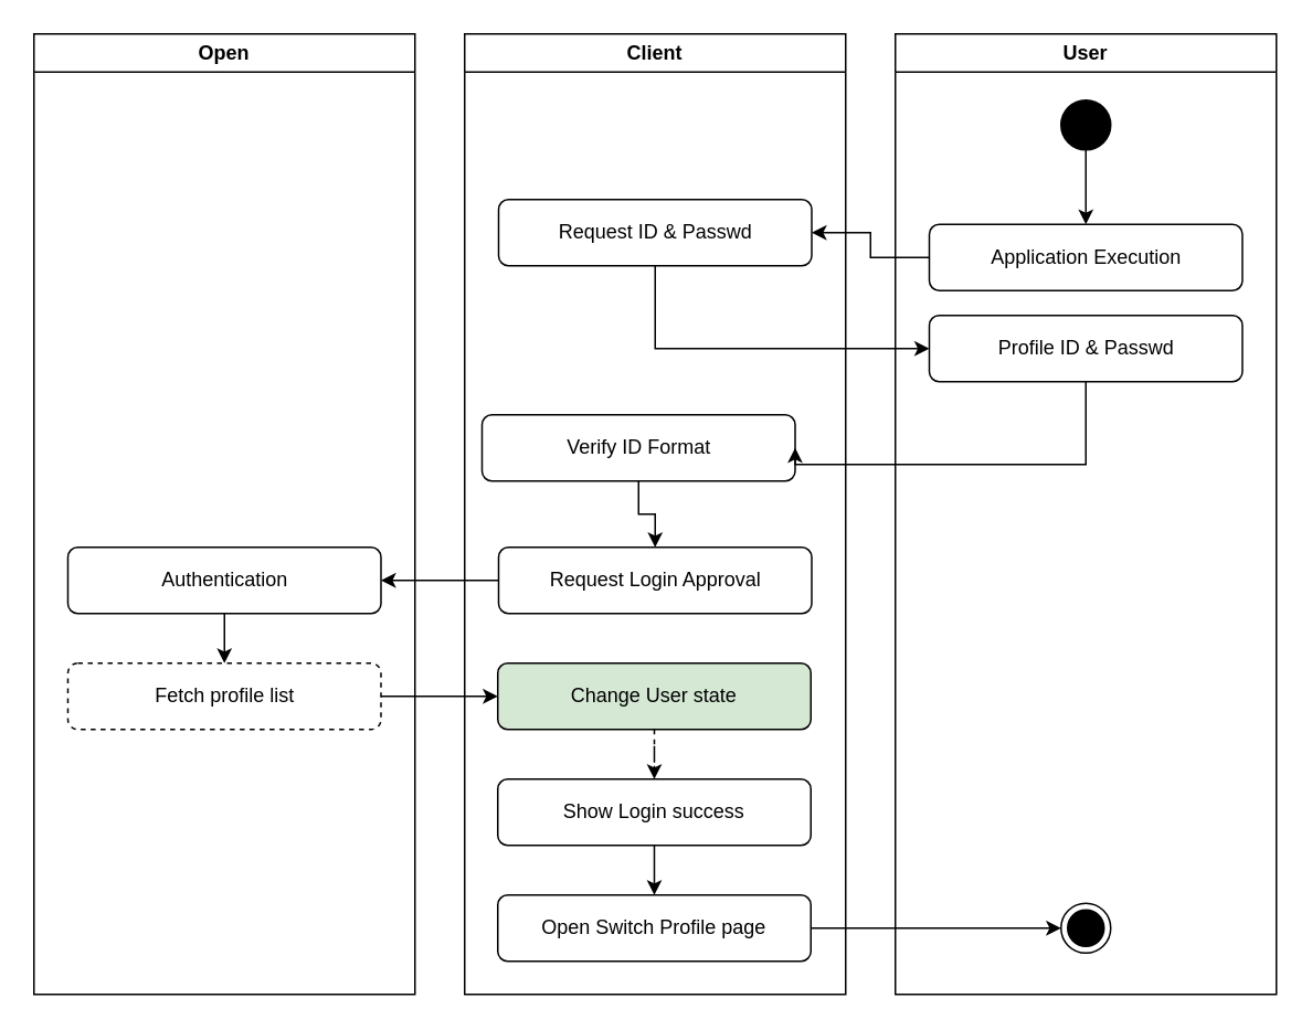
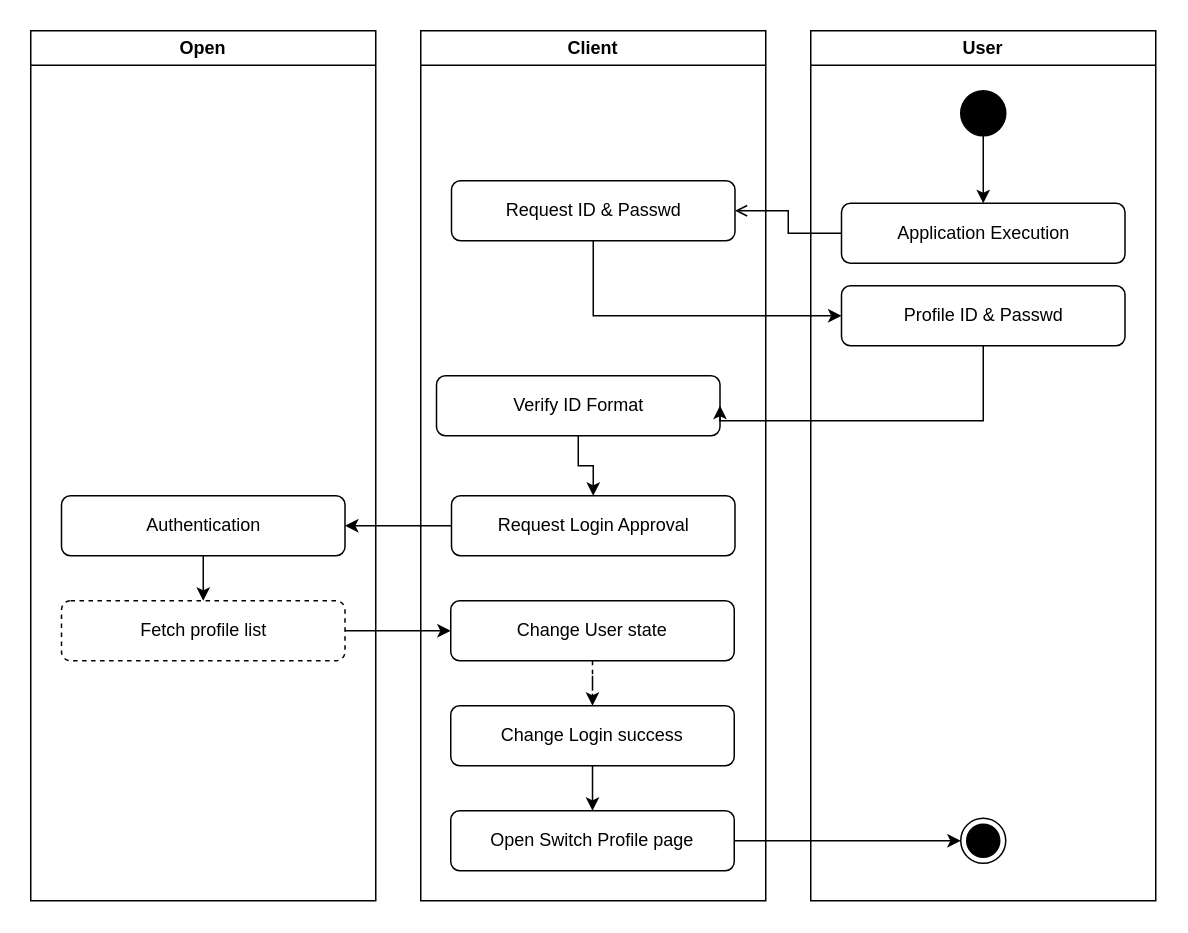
  <mxCell id="0" />
  <mxCell id="1" parent="0" />
  <mxCell id="2" value="Open" style="swimlane;whiteSpace=wrap;html=1;" parent="1" vertex="1"><mxGeometry x="20" y="20" width="230" height="580" as="geometry" /></mxCell>
  <mxCell id="3" value="" style="edgeStyle=orthogonalEdgeStyle;rounded=0;orthogonalLoop=1;jettySize=auto;html=1;" parent="2" source="4" target="5" edge="1"><mxGeometry relative="1" as="geometry" /></mxCell>
  <mxCell id="4" value="Authentication" style="rounded=1;whiteSpace=wrap;html=1;" parent="2" vertex="1"><mxGeometry x="20.5" y="310" width="189" height="40" as="geometry" /></mxCell>
  <mxCell id="5" value="Fetch profile list" style="rounded=1;whiteSpace=wrap;html=1;dashed=1;" parent="2" vertex="1"><mxGeometry x="20.5" y="380" width="189" height="40" as="geometry" /></mxCell>
  <mxCell id="6" value="Client" style="swimlane;whiteSpace=wrap;html=1;" parent="1" vertex="1"><mxGeometry x="280" y="20" width="230" height="580" as="geometry" /></mxCell>
  <mxCell id="7" value="Request ID &amp;amp; Passwd" style="rounded=1;whiteSpace=wrap;html=1;" parent="6" vertex="1"><mxGeometry x="20.5" y="100" width="189" height="40" as="geometry" /></mxCell>
  <mxCell id="8" style="edgeStyle=orthogonalEdgeStyle;rounded=0;orthogonalLoop=1;jettySize=auto;html=1;entryX=0.5;entryY=0;entryDx=0;entryDy=0;" parent="6" source="9" target="10" edge="1"><mxGeometry relative="1" as="geometry" /></mxCell>
  <mxCell id="9" value="Verify ID Format" style="rounded=1;whiteSpace=wrap;html=1;" parent="6" vertex="1"><mxGeometry x="10.5" y="230" width="189" height="40" as="geometry" /></mxCell>
  <mxCell id="10" value="Request Login Approval" style="rounded=1;whiteSpace=wrap;html=1;" parent="6" vertex="1"><mxGeometry x="20.5" y="310" width="189" height="40" as="geometry" /></mxCell>
  <mxCell id="11" style="edgeStyle=orthogonalEdgeStyle;rounded=0;orthogonalLoop=1;jettySize=auto;html=1;entryX=0.5;entryY=0;entryDx=0;entryDy=0;dashed=1;" parent="6" source="12" target="14" edge="1"><mxGeometry relative="1" as="geometry" /></mxCell>
- <mxCell id="12" value="Change User state" style="rounded=1;whiteSpace=wrap;html=1;fillColor=#d5e8d4;" parent="6" vertex="1"><mxGeometry x="20" y="380" width="189" height="40" as="geometry" /></mxCell>
+ <mxCell id="12" value="Change User state" style="rounded=1;whiteSpace=wrap;html=1;" parent="6" vertex="1"><mxGeometry x="20" y="380" width="189" height="40" as="geometry" /></mxCell>
  <mxCell id="13" value="" style="edgeStyle=orthogonalEdgeStyle;rounded=0;orthogonalLoop=1;jettySize=auto;html=1;" parent="6" source="14" target="15" edge="1"><mxGeometry relative="1" as="geometry" /></mxCell>
- <mxCell id="14" value="Show Login success" style="rounded=1;whiteSpace=wrap;html=1;" parent="6" vertex="1"><mxGeometry x="20" y="450" width="189" height="40" as="geometry" /></mxCell>
+ <mxCell id="14" value="Change Login success" style="rounded=1;whiteSpace=wrap;html=1;" parent="6" vertex="1"><mxGeometry x="20" y="450" width="189" height="40" as="geometry" /></mxCell>
  <mxCell id="15" value="Open Switch Profile page" style="rounded=1;whiteSpace=wrap;html=1;" parent="6" vertex="1"><mxGeometry x="20" y="520" width="189" height="40" as="geometry" /></mxCell>
  <mxCell id="16" value="User" style="swimlane;whiteSpace=wrap;html=1;" parent="1" vertex="1"><mxGeometry x="540" y="20" width="230" height="580" as="geometry" /></mxCell>
  <mxCell id="17" value="Application Execution" style="rounded=1;whiteSpace=wrap;html=1;" parent="16" vertex="1"><mxGeometry x="20.5" y="115" width="189" height="40" as="geometry" /></mxCell>
  <mxCell id="18" style="edgeStyle=orthogonalEdgeStyle;rounded=0;orthogonalLoop=1;jettySize=auto;html=1;entryX=0.5;entryY=0;entryDx=0;entryDy=0;" parent="16" source="19" target="17" edge="1"><mxGeometry relative="1" as="geometry" /></mxCell>
  <mxCell id="19" value="" style="ellipse;whiteSpace=wrap;html=1;aspect=fixed;fillColor=#000000;" parent="16" vertex="1"><mxGeometry x="100" y="40" width="30" height="30" as="geometry" /></mxCell>
  <mxCell id="20" value="Profile ID &amp;amp; Passwd" style="rounded=1;whiteSpace=wrap;html=1;" parent="16" vertex="1"><mxGeometry x="20.5" y="170" width="189" height="40" as="geometry" /></mxCell>
  <mxCell id="21" value="" style="ellipse;html=1;shape=endState;fillColor=strokeColor;" parent="16" vertex="1"><mxGeometry x="100" y="525" width="30" height="30" as="geometry" /></mxCell>
- <mxCell id="22" style="edgeStyle=orthogonalEdgeStyle;rounded=0;orthogonalLoop=1;jettySize=auto;html=1;entryX=1;entryY=0.5;entryDx=0;entryDy=0;" parent="1" source="17" target="7" edge="1"><mxGeometry relative="1" as="geometry" /></mxCell>
+ <mxCell id="22" style="edgeStyle=orthogonalEdgeStyle;rounded=0;orthogonalLoop=1;jettySize=auto;html=1;entryX=1;entryY=0.5;entryDx=0;entryDy=0;endArrow=open;" parent="1" source="17" target="7" edge="1"><mxGeometry relative="1" as="geometry" /></mxCell>
  <mxCell id="23" style="edgeStyle=orthogonalEdgeStyle;rounded=0;orthogonalLoop=1;jettySize=auto;html=1;entryX=0;entryY=0.5;entryDx=0;entryDy=0;" parent="1" source="7" target="20" edge="1"><mxGeometry relative="1" as="geometry"><Array as="points"><mxPoint x="395" y="210" /></Array></mxGeometry></mxCell>
  <mxCell id="24" style="edgeStyle=orthogonalEdgeStyle;rounded=0;orthogonalLoop=1;jettySize=auto;html=1;entryX=1;entryY=0.5;entryDx=0;entryDy=0;exitX=0.5;exitY=1;exitDx=0;exitDy=0;" parent="1" source="20" target="9" edge="1"><mxGeometry relative="1" as="geometry"><Array as="points"><mxPoint x="655" y="280" /></Array></mxGeometry></mxCell>
  <mxCell id="25" style="edgeStyle=orthogonalEdgeStyle;rounded=0;orthogonalLoop=1;jettySize=auto;html=1;entryX=1;entryY=0.5;entryDx=0;entryDy=0;" parent="1" source="10" target="4" edge="1"><mxGeometry relative="1" as="geometry" /></mxCell>
  <mxCell id="26" style="edgeStyle=orthogonalEdgeStyle;rounded=0;orthogonalLoop=1;jettySize=auto;html=1;entryX=0;entryY=0.5;entryDx=0;entryDy=0;" parent="1" source="5" target="12" edge="1"><mxGeometry relative="1" as="geometry" /></mxCell>
  <mxCell id="27" style="edgeStyle=orthogonalEdgeStyle;rounded=0;orthogonalLoop=1;jettySize=auto;html=1;entryX=0;entryY=0.5;entryDx=0;entryDy=0;" parent="1" source="15" target="21" edge="1"><mxGeometry relative="1" as="geometry" /></mxCell>
